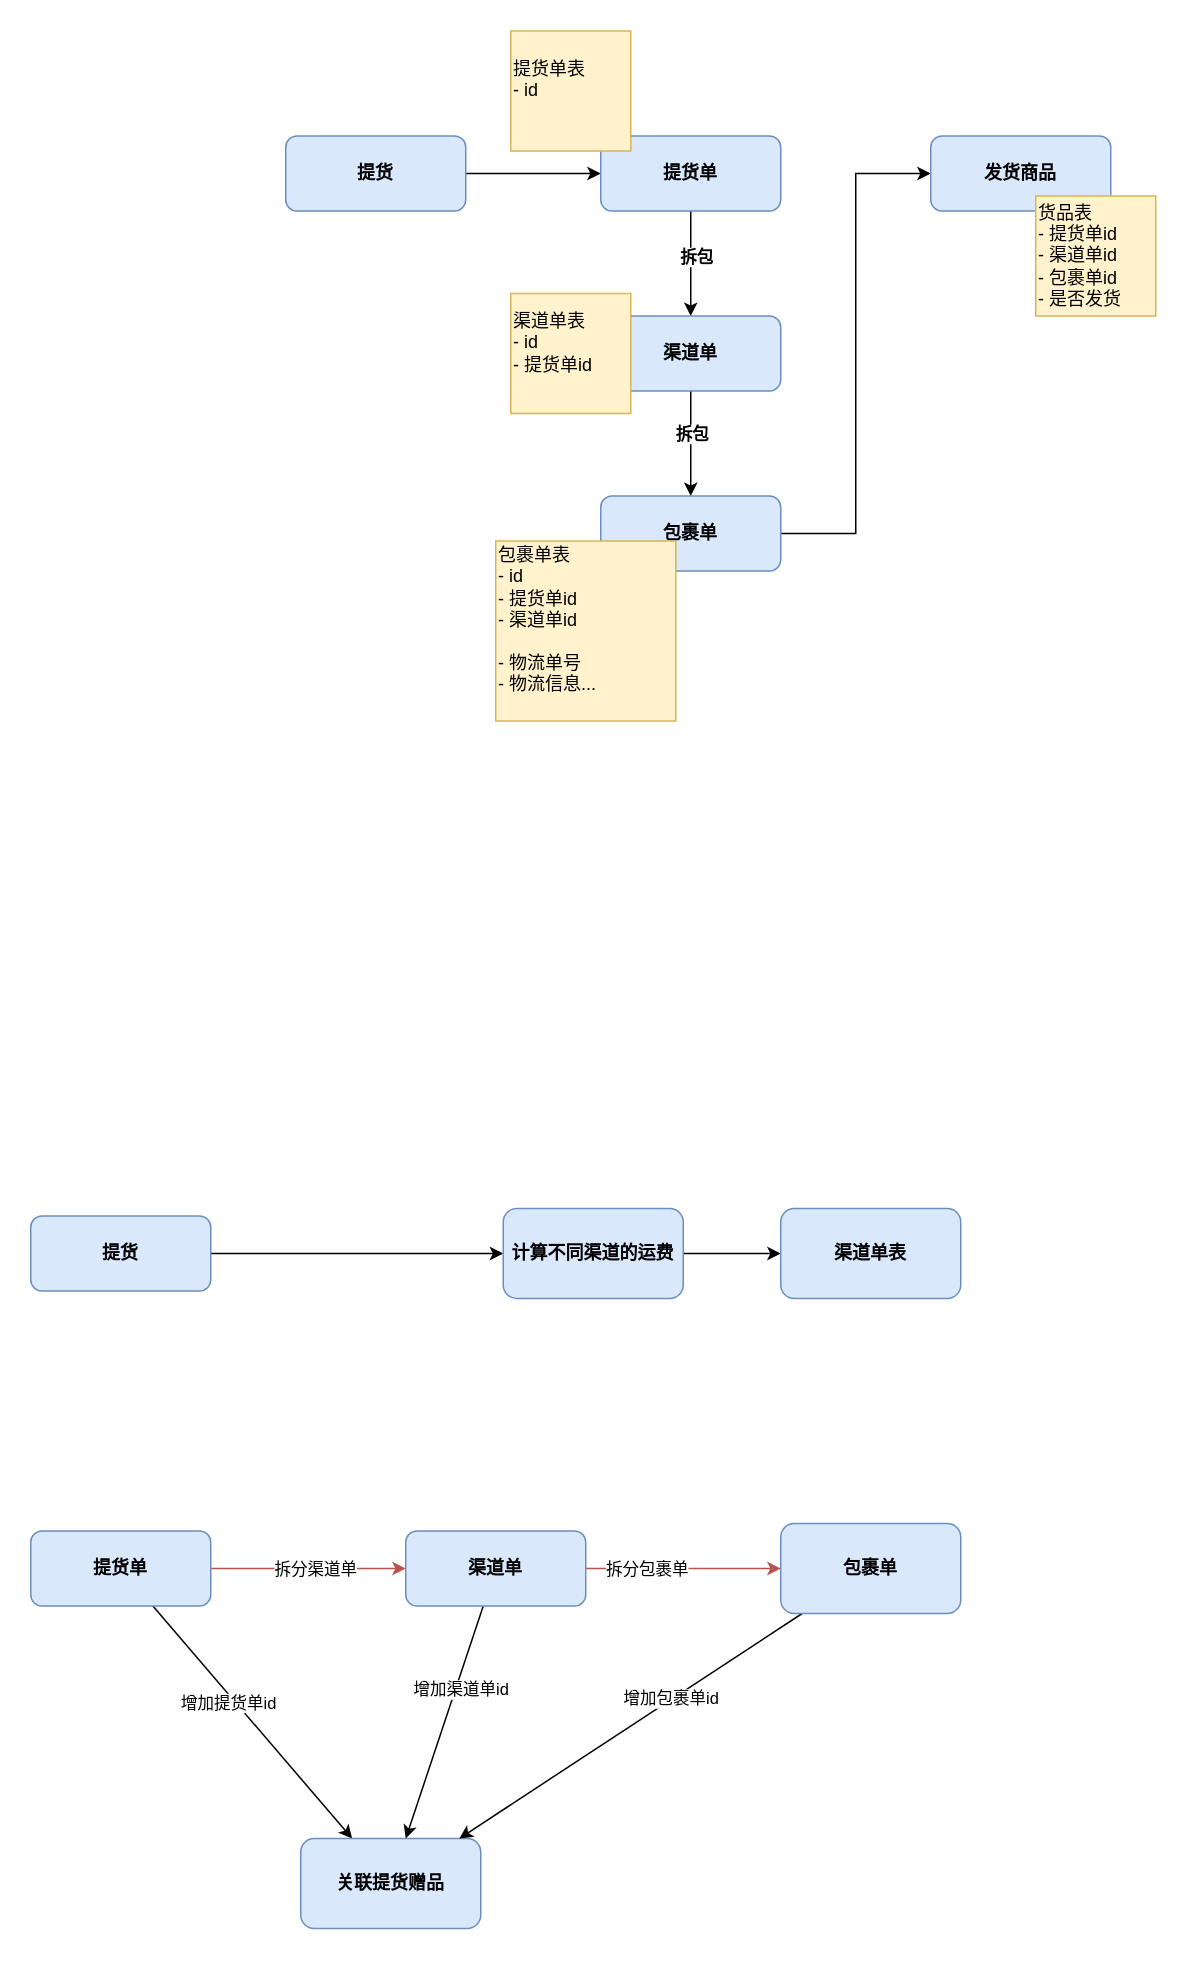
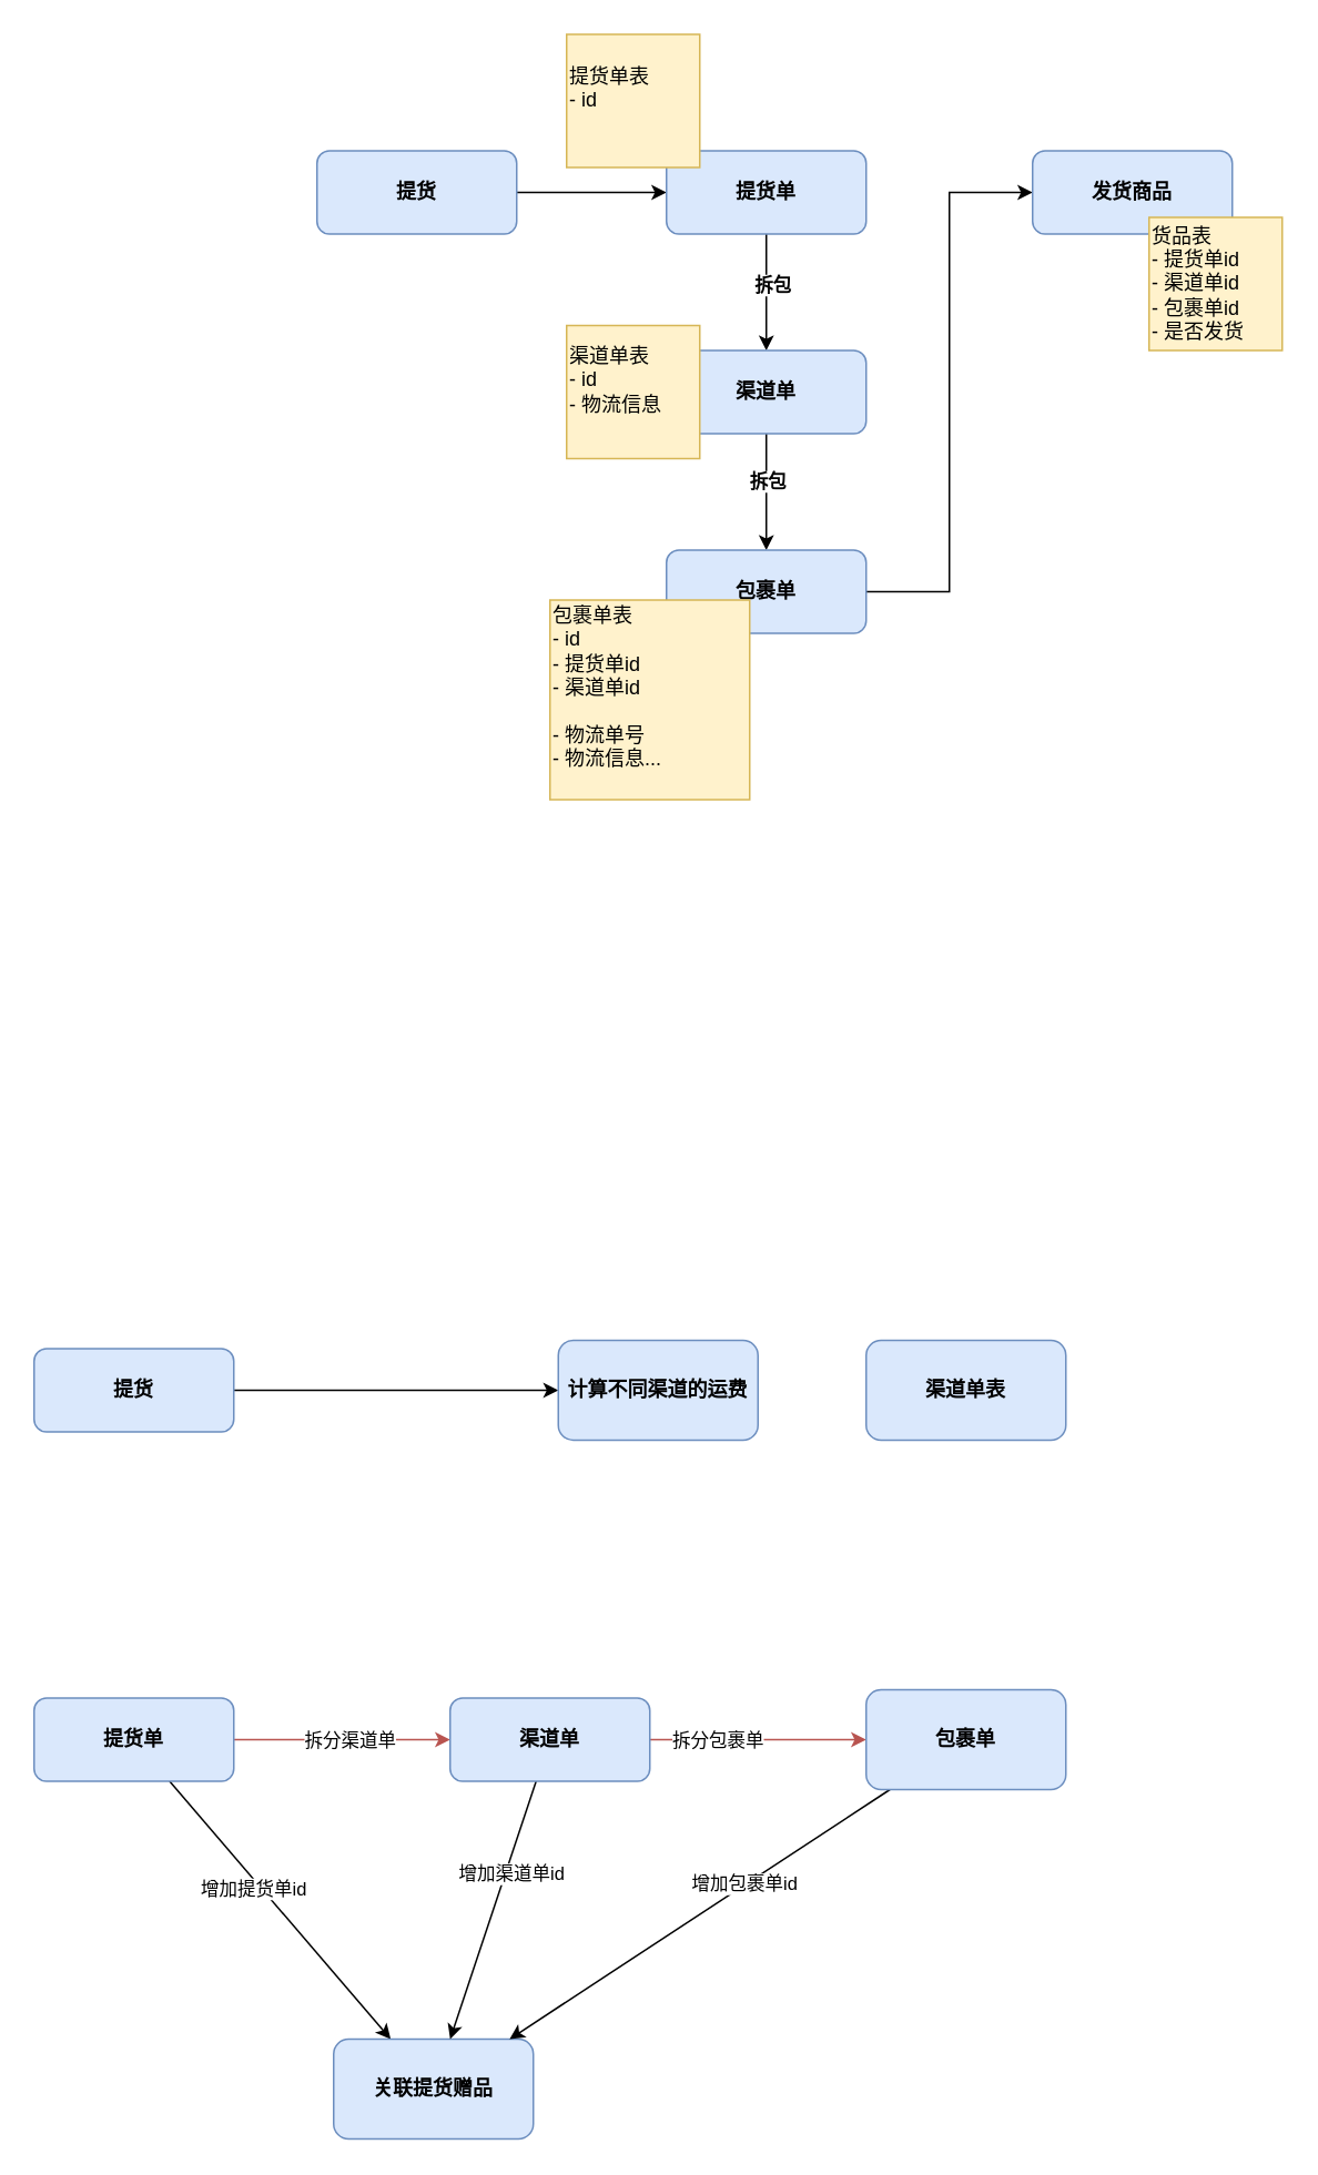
  <mxCell id="0" />
  <mxCell id="1" parent="0" />
  <mxCell id="2" value="" style="edgeStyle=orthogonalEdgeStyle;rounded=0;orthogonalLoop=1;jettySize=auto;html=1;fontStyle=1" edge="1" parent="1" source="3" target="6"><mxGeometry relative="1" as="geometry" /></mxCell>
  <mxCell id="3" value="提货" style="rounded=1;whiteSpace=wrap;html=1;fillColor=#dae8fc;strokeColor=#6c8ebf;fontStyle=1" vertex="1" parent="1"><mxGeometry x="190" y="90" width="120" height="50" as="geometry" /></mxCell>
  <mxCell id="4" value="" style="edgeStyle=orthogonalEdgeStyle;rounded=0;orthogonalLoop=1;jettySize=auto;html=1;fontStyle=1" edge="1" parent="1" source="6" target="9"><mxGeometry relative="1" as="geometry" /></mxCell>
  <mxCell id="5" value="拆包" style="edgeLabel;html=1;align=center;verticalAlign=middle;resizable=0;points=[];fontStyle=1" vertex="1" connectable="0" parent="4"><mxGeometry x="-0.143" y="3" relative="1" as="geometry"><mxPoint as="offset" /></mxGeometry></mxCell>
  <mxCell id="6" value="提货单" style="rounded=1;whiteSpace=wrap;html=1;fillColor=#dae8fc;strokeColor=#6c8ebf;fontStyle=1" vertex="1" parent="1"><mxGeometry x="400" y="90" width="120" height="50" as="geometry" /></mxCell>
  <mxCell id="7" value="" style="edgeStyle=orthogonalEdgeStyle;rounded=0;orthogonalLoop=1;jettySize=auto;html=1;fontStyle=1" edge="1" parent="1" source="9" target="11"><mxGeometry relative="1" as="geometry" /></mxCell>
  <mxCell id="8" value="拆包" style="edgeLabel;html=1;align=center;verticalAlign=middle;resizable=0;points=[];fontStyle=1" vertex="1" connectable="0" parent="7"><mxGeometry x="-0.2" y="2" relative="1" as="geometry"><mxPoint x="-2" as="offset" /></mxGeometry></mxCell>
  <mxCell id="9" value="渠道单" style="rounded=1;whiteSpace=wrap;html=1;fillColor=#dae8fc;strokeColor=#6c8ebf;fontStyle=1" vertex="1" parent="1"><mxGeometry x="400" y="210" width="120" height="50" as="geometry" /></mxCell>
  <mxCell id="10" style="edgeStyle=orthogonalEdgeStyle;rounded=0;orthogonalLoop=1;jettySize=auto;html=1;entryX=0;entryY=0.5;entryDx=0;entryDy=0;fontStyle=1" edge="1" parent="1" source="11" target="12"><mxGeometry relative="1" as="geometry" /></mxCell>
  <mxCell id="11" value="包裹单" style="rounded=1;whiteSpace=wrap;html=1;fillColor=#dae8fc;strokeColor=#6c8ebf;fontStyle=1" vertex="1" parent="1"><mxGeometry x="400" y="330" width="120" height="50" as="geometry" /></mxCell>
  <mxCell id="12" value="发货商品" style="rounded=1;whiteSpace=wrap;html=1;fillColor=#dae8fc;strokeColor=#6c8ebf;fontStyle=1" vertex="1" parent="1"><mxGeometry x="620" y="90" width="120" height="50" as="geometry" /></mxCell>
  <mxCell id="13" value="&lt;div&gt;提货单表&lt;/div&gt;&lt;div&gt;- id&lt;/div&gt;&lt;div&gt;&lt;br&gt;&lt;/div&gt;" style="whiteSpace=wrap;html=1;aspect=fixed;align=left;fillColor=#fff2cc;strokeColor=#d6b656;" vertex="1" parent="1"><mxGeometry x="340" y="20" width="80" height="80" as="geometry" /></mxCell>
- <mxCell id="14" value="&lt;div&gt;渠道单表&lt;/div&gt;&lt;div&gt;- id&lt;/div&gt;&lt;div&gt;- 提货单id&lt;/div&gt;&lt;div&gt;&lt;br&gt;&lt;/div&gt;" style="whiteSpace=wrap;html=1;aspect=fixed;align=left;fillColor=#fff2cc;strokeColor=#d6b656;" vertex="1" parent="1"><mxGeometry x="340" y="195" width="80" height="80" as="geometry" /></mxCell>
+ <mxCell id="14" value="&lt;div&gt;渠道单表&lt;/div&gt;&lt;div&gt;- id&lt;/div&gt;&lt;div&gt;- 物流信息&lt;/div&gt;&lt;div&gt;&lt;br&gt;&lt;/div&gt;" style="whiteSpace=wrap;html=1;aspect=fixed;align=left;fillColor=#fff2cc;strokeColor=#d6b656;" vertex="1" parent="1"><mxGeometry x="340" y="195" width="80" height="80" as="geometry" /></mxCell>
  <mxCell id="15" value="&lt;div&gt;&lt;div&gt;包裹单表&lt;/div&gt;&lt;div&gt;- id&lt;/div&gt;&lt;div&gt;- 提货单id&lt;/div&gt;&lt;div&gt;- 渠道单id&lt;/div&gt;&lt;div&gt;&lt;br&gt;&lt;/div&gt;&lt;div&gt;- 物流单号&lt;/div&gt;&lt;div&gt;- 物流信息...&lt;/div&gt;&lt;/div&gt;&lt;div&gt;&lt;br&gt;&lt;/div&gt;" style="whiteSpace=wrap;html=1;aspect=fixed;align=left;fillColor=#fff2cc;strokeColor=#d6b656;" vertex="1" parent="1"><mxGeometry x="330" y="360" width="120" height="120" as="geometry" /></mxCell>
  <mxCell id="16" value="&lt;div&gt;&lt;div&gt;&lt;div&gt;货品表&lt;/div&gt;&lt;div&gt;- 提货单id&lt;/div&gt;&lt;div&gt;- 渠道单id&lt;/div&gt;&lt;div&gt;- 包裹单id&lt;/div&gt;&lt;div&gt;- 是否发货&lt;/div&gt;&lt;/div&gt;&lt;/div&gt;" style="whiteSpace=wrap;html=1;aspect=fixed;align=left;fillColor=#fff2cc;strokeColor=#d6b656;" vertex="1" parent="1"><mxGeometry x="690" y="130" width="80" height="80" as="geometry" /></mxCell>
  <mxCell id="17" value="" style="edgeStyle=orthogonalEdgeStyle;rounded=0;orthogonalLoop=1;jettySize=auto;html=1;" edge="1" parent="1" source="18" target="25"><mxGeometry relative="1" as="geometry" /></mxCell>
  <mxCell id="18" value="提货" style="rounded=1;whiteSpace=wrap;html=1;fillColor=#dae8fc;strokeColor=#6c8ebf;fontStyle=1" vertex="1" parent="1"><mxGeometry x="20" y="810" width="120" height="50" as="geometry" /></mxCell>
  <mxCell id="19" value="" style="rounded=0;orthogonalLoop=1;jettySize=auto;html=1;" edge="1" parent="1" source="23" target="27"><mxGeometry relative="1" as="geometry" /></mxCell>
  <mxCell id="20" value="增加提货单id" style="edgeLabel;html=1;align=center;verticalAlign=middle;resizable=0;points=[];" vertex="1" connectable="0" parent="19"><mxGeometry x="-0.2" y="-4" relative="1" as="geometry"><mxPoint as="offset" /></mxGeometry></mxCell>
  <mxCell id="21" value="" style="edgeStyle=orthogonalEdgeStyle;rounded=0;orthogonalLoop=1;jettySize=auto;html=1;fillColor=#f8cecc;strokeColor=#b85450;" edge="1" parent="1" source="23" target="32"><mxGeometry relative="1" as="geometry" /></mxCell>
  <mxCell id="22" value="拆分渠道单" style="edgeLabel;html=1;align=center;verticalAlign=middle;resizable=0;points=[];" vertex="1" connectable="0" parent="21"><mxGeometry x="0.061" relative="1" as="geometry"><mxPoint as="offset" /></mxGeometry></mxCell>
  <mxCell id="23" value="提货单" style="rounded=1;whiteSpace=wrap;html=1;fillColor=#dae8fc;strokeColor=#6c8ebf;fontStyle=1" vertex="1" parent="1"><mxGeometry x="20" y="1020" width="120" height="50" as="geometry" /></mxCell>
- <mxCell id="24" value="" style="edgeStyle=orthogonalEdgeStyle;rounded=0;orthogonalLoop=1;jettySize=auto;html=1;" edge="1" parent="1" source="25" target="26"><mxGeometry relative="1" as="geometry" /></mxCell>
  <mxCell id="25" value="计算不同渠道的运费" style="whiteSpace=wrap;html=1;fillColor=#dae8fc;strokeColor=#6c8ebf;rounded=1;fontStyle=1;" vertex="1" parent="1"><mxGeometry x="335" y="805" width="120" height="60" as="geometry" /></mxCell>
  <mxCell id="26" value="渠道单表" style="whiteSpace=wrap;html=1;fillColor=#dae8fc;strokeColor=#6c8ebf;rounded=1;fontStyle=1;" vertex="1" parent="1"><mxGeometry x="520" y="805" width="120" height="60" as="geometry" /></mxCell>
  <mxCell id="27" value="关联提货赠品" style="whiteSpace=wrap;html=1;fillColor=#dae8fc;strokeColor=#6c8ebf;rounded=1;fontStyle=1;" vertex="1" parent="1"><mxGeometry x="200" y="1225" width="120" height="60" as="geometry" /></mxCell>
  <mxCell id="28" style="rounded=0;orthogonalLoop=1;jettySize=auto;html=1;" edge="1" parent="1" source="32" target="27"><mxGeometry relative="1" as="geometry" /></mxCell>
  <mxCell id="29" value="增加渠道单id" style="edgeLabel;html=1;align=center;verticalAlign=middle;resizable=0;points=[];" vertex="1" connectable="0" parent="28"><mxGeometry x="-0.284" y="3" relative="1" as="geometry"><mxPoint as="offset" /></mxGeometry></mxCell>
  <mxCell id="30" value="" style="edgeStyle=orthogonalEdgeStyle;rounded=0;orthogonalLoop=1;jettySize=auto;html=1;fillColor=#f8cecc;strokeColor=#b85450;" edge="1" parent="1" source="32" target="35"><mxGeometry relative="1" as="geometry" /></mxCell>
  <mxCell id="31" value="拆分包裹单" style="edgeLabel;html=1;align=center;verticalAlign=middle;resizable=0;points=[];" vertex="1" connectable="0" parent="30"><mxGeometry x="-0.386" relative="1" as="geometry"><mxPoint as="offset" /></mxGeometry></mxCell>
  <mxCell id="32" value="渠道单" style="rounded=1;whiteSpace=wrap;html=1;fillColor=#dae8fc;strokeColor=#6c8ebf;fontStyle=1" vertex="1" parent="1"><mxGeometry x="270" y="1020" width="120" height="50" as="geometry" /></mxCell>
  <mxCell id="33" value="" style="rounded=0;orthogonalLoop=1;jettySize=auto;html=1;" edge="1" parent="1" source="35" target="27"><mxGeometry relative="1" as="geometry" /></mxCell>
  <mxCell id="34" value="增加包裹单id" style="edgeLabel;html=1;align=center;verticalAlign=middle;resizable=0;points=[];" vertex="1" connectable="0" parent="33"><mxGeometry x="-0.238" y="-1" relative="1" as="geometry"><mxPoint as="offset" /></mxGeometry></mxCell>
  <mxCell id="35" value="包裹单" style="whiteSpace=wrap;html=1;fillColor=#dae8fc;strokeColor=#6c8ebf;rounded=1;fontStyle=1;" vertex="1" parent="1"><mxGeometry x="520" y="1015" width="120" height="60" as="geometry" /></mxCell>
